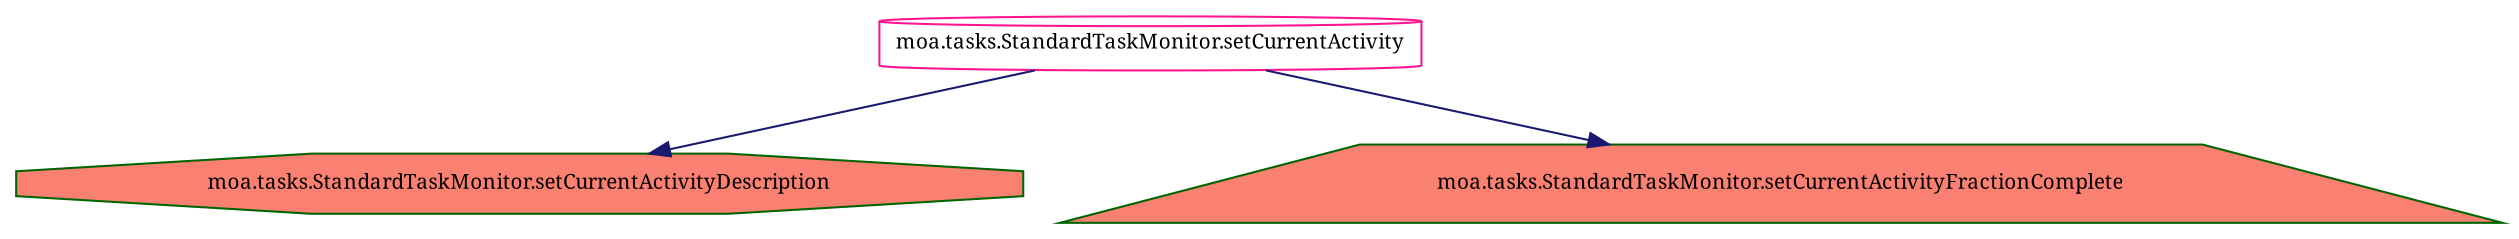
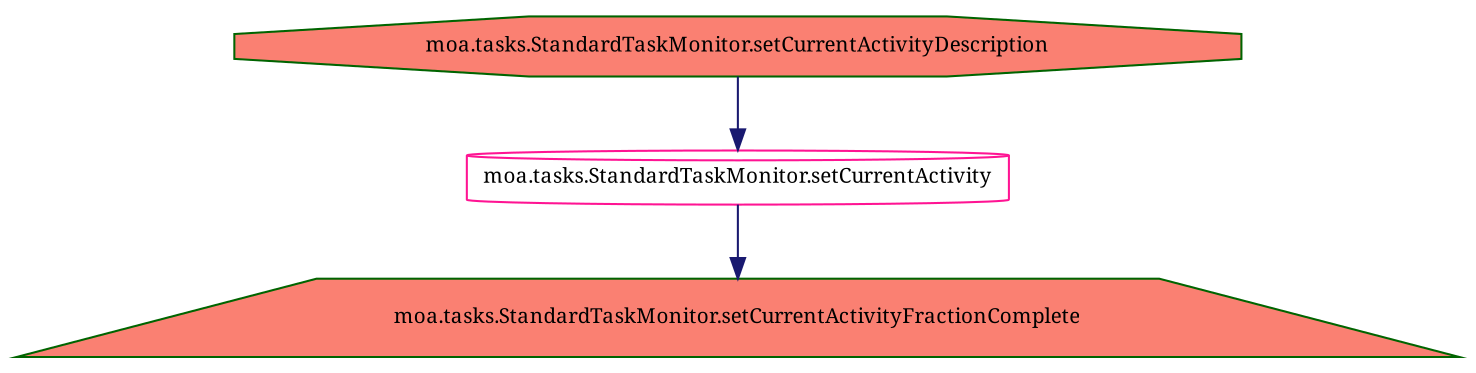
  digraph {
    rankdir=TB
    fontname="Noto Serif"
    node [color=darkgreen fillcolor=salmon fontname="Noto Serif" fontsize=10 style=filled]
    edge [color=midnightblue fontname="Noto Serif" fontsize=10 labelfontname=Helvetica labelfontsize=10 style=solid]
    n1 [color=deeppink fillcolor=white fontcolor=black height=0.2 label="moa.tasks.StandardTaskMonitor.setCurrentActivity" shape=cylinder width=0.4]
    n2 [height=0.2 label="moa.tasks.StandardTaskMonitor.setCurrentActivityDescription" shape=octagon width=0.4]
    n3 [height=0.2 label="moa.tasks.StandardTaskMonitor.setCurrentActivityFractionComplete" shape=trapezium width=0.4]
-   n1 -> n2
+   n2 -> n1
    n1 -> n3
  }
